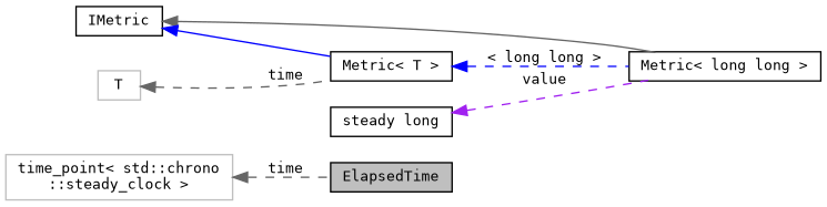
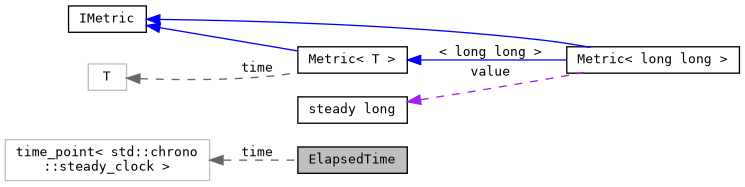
  digraph {
    fontname="DejaVu Sans Mono"
    rankdir=LR
    node [color=black fillcolor=white fontname="DejaVu Sans Mono" fontsize=10 shape=record style=filled]
    edge [color=blue dir=back fontname="DejaVu Sans Mono" fontsize=10 labelfontname=Helvetica labelfontsize=10 style=dashed]
    n1 [fillcolor=grey75 fontcolor=black height=0.2 label=ElapsedTime width=0.4]
    n2 [height=0.2 label="Metric\< long long \>" width=0.4]
    n3 [height=0.2 label=IMetric width=0.4]
    n4 [height=0.2 label="Metric\< T \>" width=0.4]
    n5 [height=0.2 label="steady long" width=0.4]
    n6 [color=grey75 height=0.2 label=T width=0.4]
    n7 [color=grey75 height=0.2 label="time_point\< std::chrono\l::steady_clock \>" width=0.4]
-   n3 -> n2 [color=gray40 style=solid]
+   n3 -> n2 [style=solid]
    n3 -> n4 [style=solid]
-   n4 -> n2 [label=" \< long long \>"]
+   n4 -> n2 [label=" \< long long \>" style=solid]
    n5 -> n2 [color=purple label=" value"]
    n6 -> n4 [color=gray40 label=" time"]
    n7 -> n1 [color=gray40 label=" time"]
  }
